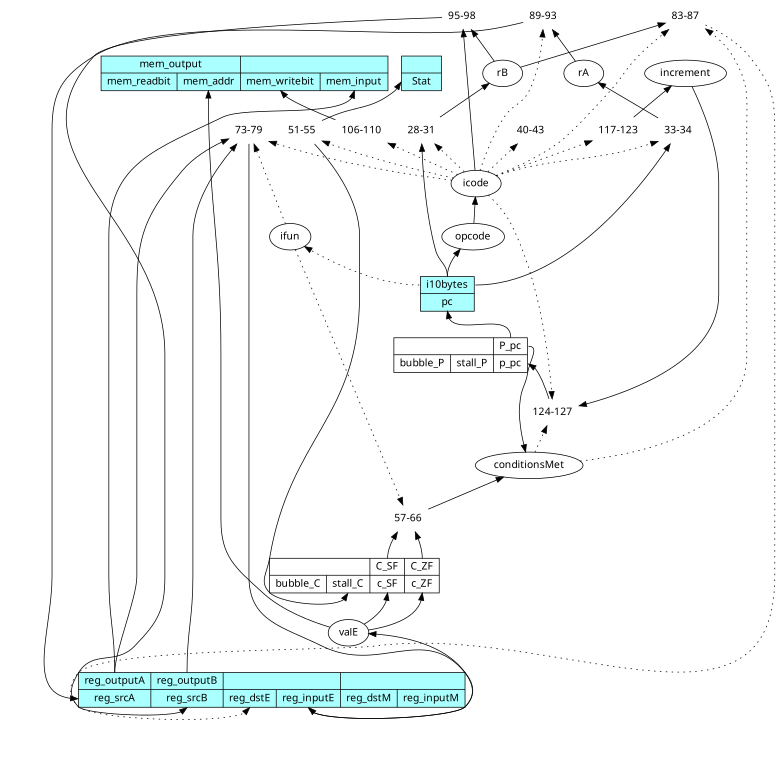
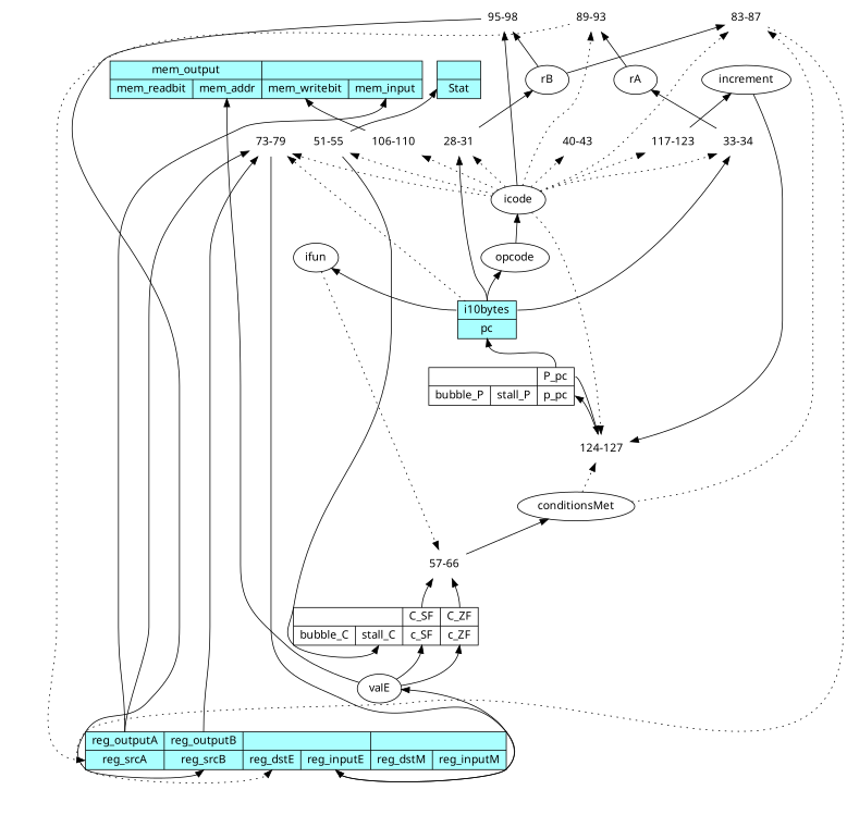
  digraph {
    rankdir=BT
    node [fontname="sans-serif" shape=none]
    n1 [fillcolor="#aaffff" label="{<reg_outputA>reg_outputA|<reg_srcA>reg_srcA}|{<reg_outputB>reg_outputB|<reg_srcB>reg_srcB}|{|{<reg_dstE>reg_dstE|<reg_inputE>reg_inputE}}|{|{<reg_dstM>reg_dstM|<reg_inputM>reg_inputM}}" shape=record style=filled]
    n2 [fillcolor="#aaffff" label="{<mem_output>mem_output|{<mem_readbit>mem_readbit|<mem_addr>mem_addr}}|{|{<mem_writebit>mem_writebit|<mem_input>mem_input}}" shape=record style=filled]
    valE [shape=""]
    n4 [label="73-79"]
    n5 [label="{|{<bubble_C>bubble_C|<stall_C>stall_C}}|{<C_SF>C_SF|<c_SF>c_SF}|{<C_ZF>C_ZF|<c_ZF>c_ZF}" shape=record]
    n6 [fillcolor="#aaffff" label="{<i10bytes>i10bytes|<pc>pc}" shape=record style=filled]
    opcode [shape=""]
    ifun [shape=""]
    n9 [label="28-31"]
    n10 [label="33-34"]
    icode [shape=""]
    n12 [label="57-66"]
    rB [shape=""]
    rA [shape=""]
    n15 [label="40-43"]
    n16 [fillcolor="#aaffff" label="{|<Stat>Stat}" shape=record style=filled]
    n17 [label="{|{<bubble_P>bubble_P|<stall_P>stall_P}}|{<P_pc>P_pc|<p_pc>p_pc}" shape=record]
    n18 [label="124-127"]
    conditionsMet [shape=""]
    n20 [label="51-55"]
    n21 [label="83-87"]
    n22 [label="89-93"]
    n23 [label="95-98"]
    n24 [label="106-110"]
    n25 [label="117-123"]
    increment [shape=""]
    n1 -> n2 [headport=mem_input tailport=reg_outputA]
    n1 -> valE [tailport=reg_inputE]
    n1 -> n4 [tailport=reg_outputA]
    n1 -> n4 [tailport=reg_outputB]
    valE -> n2 [headport=mem_addr]
    valE -> n5 [headport=c_ZF]
    valE -> n5 [headport=c_SF]
    n4 -> n1 [headport=reg_inputE]
    n5 -> n12 [tailport=C_SF]
    n5 -> n12 [tailport=C_ZF]
    n6 -> opcode [tailport=i10bytes]
-   n6 -> ifun [tailport=i10bytes style=dotted]
+   n6 -> ifun [tailport=i10bytes]
    n6 -> n9 [tailport=i10bytes]
    n6 -> n10 [tailport=i10bytes]
    opcode -> icode
-   ifun -> n4 [style=dotted]
+   n6 -> n4 [style=dotted]
    ifun -> n12 [style=dotted]
    n9 -> rB
    n10 -> rA
    icode -> n4 [style=dotted]
    icode -> n9 [style=dotted]
    icode -> n10 [style=dotted]
    icode -> n15 [style=dotted]
    icode -> n18 [style=dotted]
    icode -> n20 [style=dotted]
    icode -> n21 [style=dotted]
    icode -> n22 [style=dotted]
    icode -> n23 [style=solid]
    icode -> n24 [style=dotted]
    icode -> n25 [style=dotted]
    n12 -> conditionsMet
    rB -> n21
    rB -> n23
    rA -> n22
    n17 -> n6 [headport=pc tailport=P_pc]
-   n17 -> conditionsMet [tailport=P_pc]
+   n17 -> n18 [tailport=P_pc]
    n18 -> n17 [headport=p_pc]
    conditionsMet -> n18 [style=dotted]
    conditionsMet -> n21 [style=dotted]
    n20 -> n5 [headport=stall_C]
    n20 -> n16 [headport=Stat]
    n21 -> n1 [headport=reg_dstE style=dotted]
-   n22 -> n1 [headport=reg_srcA]
+   n22 -> n1 [headport=reg_srcA style=dotted]
    n23 -> n1 [headport=reg_srcB]
    n24 -> n2 [headport=mem_writebit]
    n25 -> increment
    increment -> n18
  }
